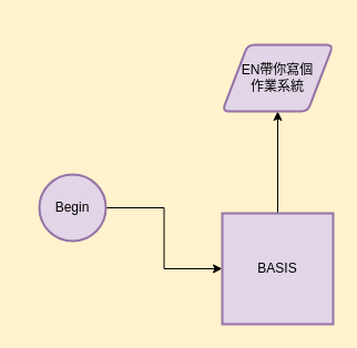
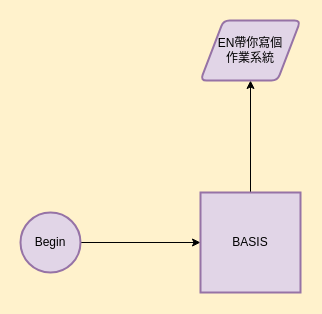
  <mxCell id="0" />
  <mxCell id="1" parent="0" />
  <mxCell id="2" style="edgeStyle=orthogonalEdgeStyle;rounded=0;orthogonalLoop=1;jettySize=auto;html=1;entryX=0;entryY=0.5;entryDx=0;entryDy=0;" edge="1" parent="1" source="3" target="5"><mxGeometry relative="1" as="geometry" /></mxCell>
- <mxCell id="3" value="Begin" style="strokeWidth=2;html=1;shape=mxgraph.flowchart.start_2;whiteSpace=wrap;fillColor=#e1d5e7;strokeColor=#9673a6;" vertex="1" parent="1"><mxGeometry x="35" y="157" width="60" height="60" as="geometry" /></mxCell>
+ <mxCell id="3" value="Begin" style="strokeWidth=2;html=1;shape=mxgraph.flowchart.start_2;whiteSpace=wrap;fillColor=#e1d5e7;strokeColor=#9673a6;" vertex="1" parent="1"><mxGeometry x="20" width="60" height="60" as="geometry" y="212" /></mxCell>
  <mxCell id="4" style="edgeStyle=orthogonalEdgeStyle;rounded=0;orthogonalLoop=1;jettySize=auto;html=1;exitX=0.5;exitY=0;exitDx=0;exitDy=0;" edge="1" parent="1" source="5" target="6"><mxGeometry relative="1" as="geometry"><mxPoint x="284" y="92" as="targetPoint" /></mxGeometry></mxCell>
  <mxCell id="5" value="BASIS" style="whiteSpace=wrap;html=1;absoluteArcSize=1;arcSize=14;strokeWidth=2;fillColor=#e1d5e7;strokeColor=#9673a6;rounded=0;" vertex="1" parent="1"><mxGeometry x="200" y="192" width="100" height="100" as="geometry" /></mxCell>
- <mxCell id="6" value="EN帶你寫個&lt;br&gt;作業系統" style="shape=parallelogram;html=1;strokeWidth=2;perimeter=parallelogramPerimeter;whiteSpace=wrap;rounded=1;arcSize=12;size=0.23;fillColor=#e1d5e7;strokeColor=#9673a6;" vertex="1" parent="1"><mxGeometry x="200" y="40" width="100" height="60" as="geometry" /></mxCell>
+ <mxCell id="6" value="EN帶你寫個&lt;br&gt;作業系統" style="shape=parallelogram;html=1;strokeWidth=2;perimeter=parallelogramPerimeter;whiteSpace=wrap;rounded=1;arcSize=12;size=0.23;fillColor=#e1d5e7;strokeColor=#9673a6;" vertex="1" parent="1"><mxGeometry x="200" y="20" width="100" height="60" as="geometry" /></mxCell>
